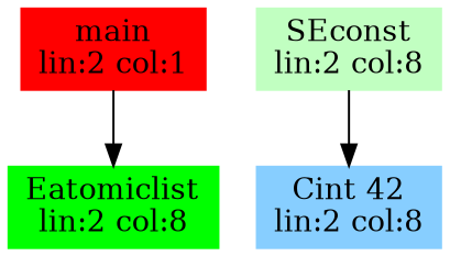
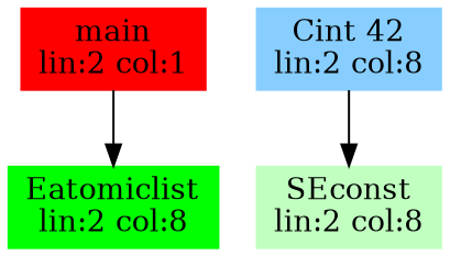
  digraph {
    node [shape=box style=filled]
    n1 [color=red label="main\nlin:2 col:1"]
    n2 [color=green label="Eatomiclist\nlin:2 col:8"]
    n3 [color=darkseagreen1 label="SEconst\nlin:2 col:8"]
    n4 [color=skyblue1 label="Cint 42\nlin:2 col:8"]
    n1 -> n2
-   n3 -> n4
+   n4 -> n3
  }
